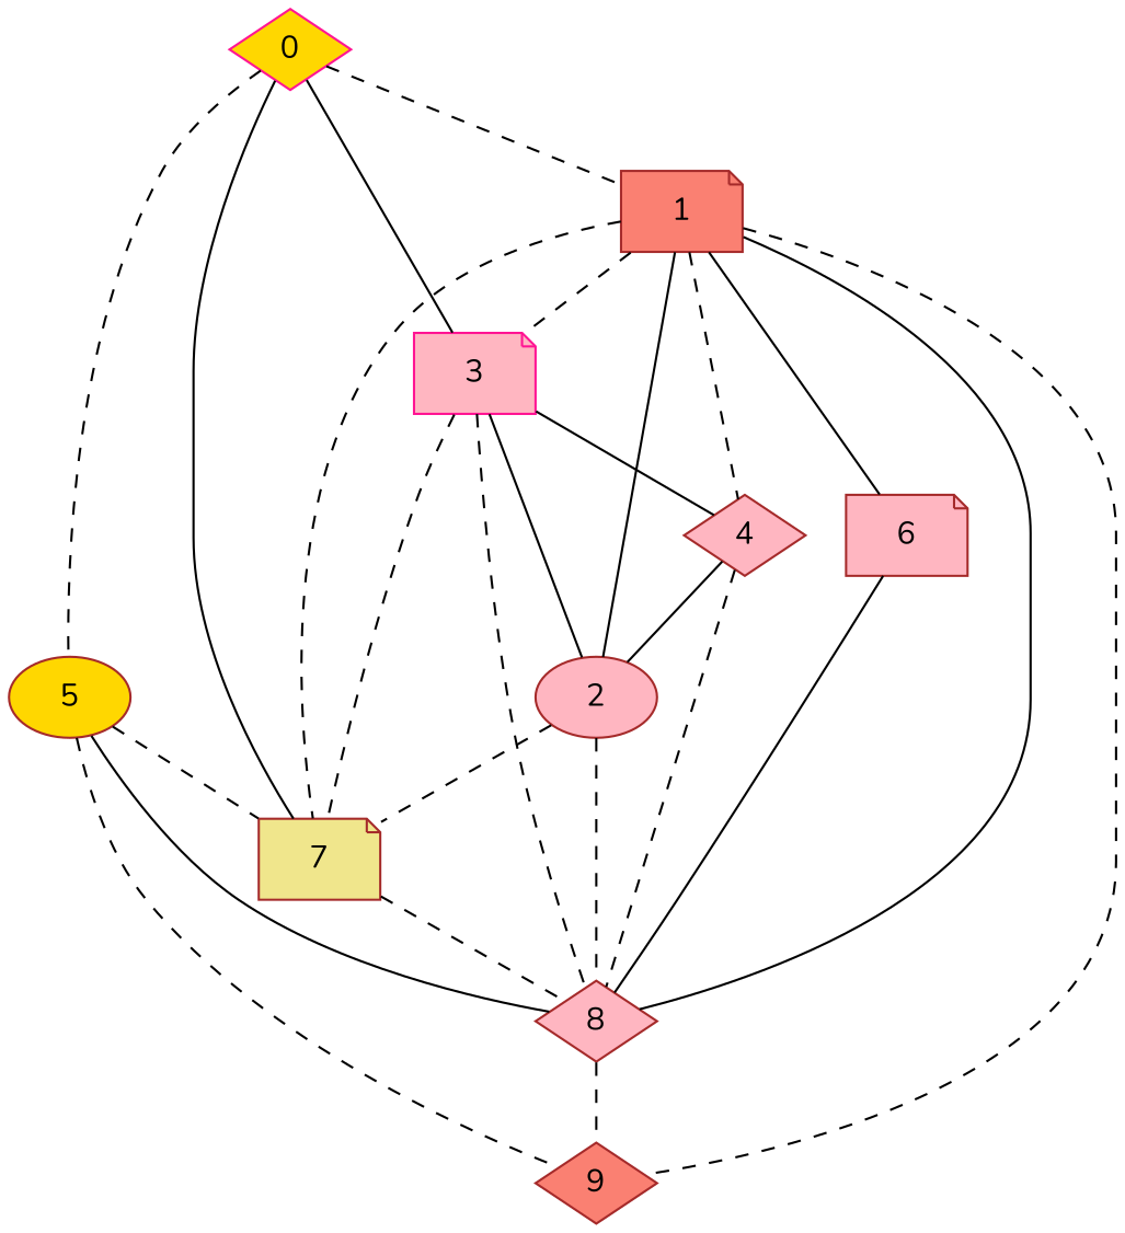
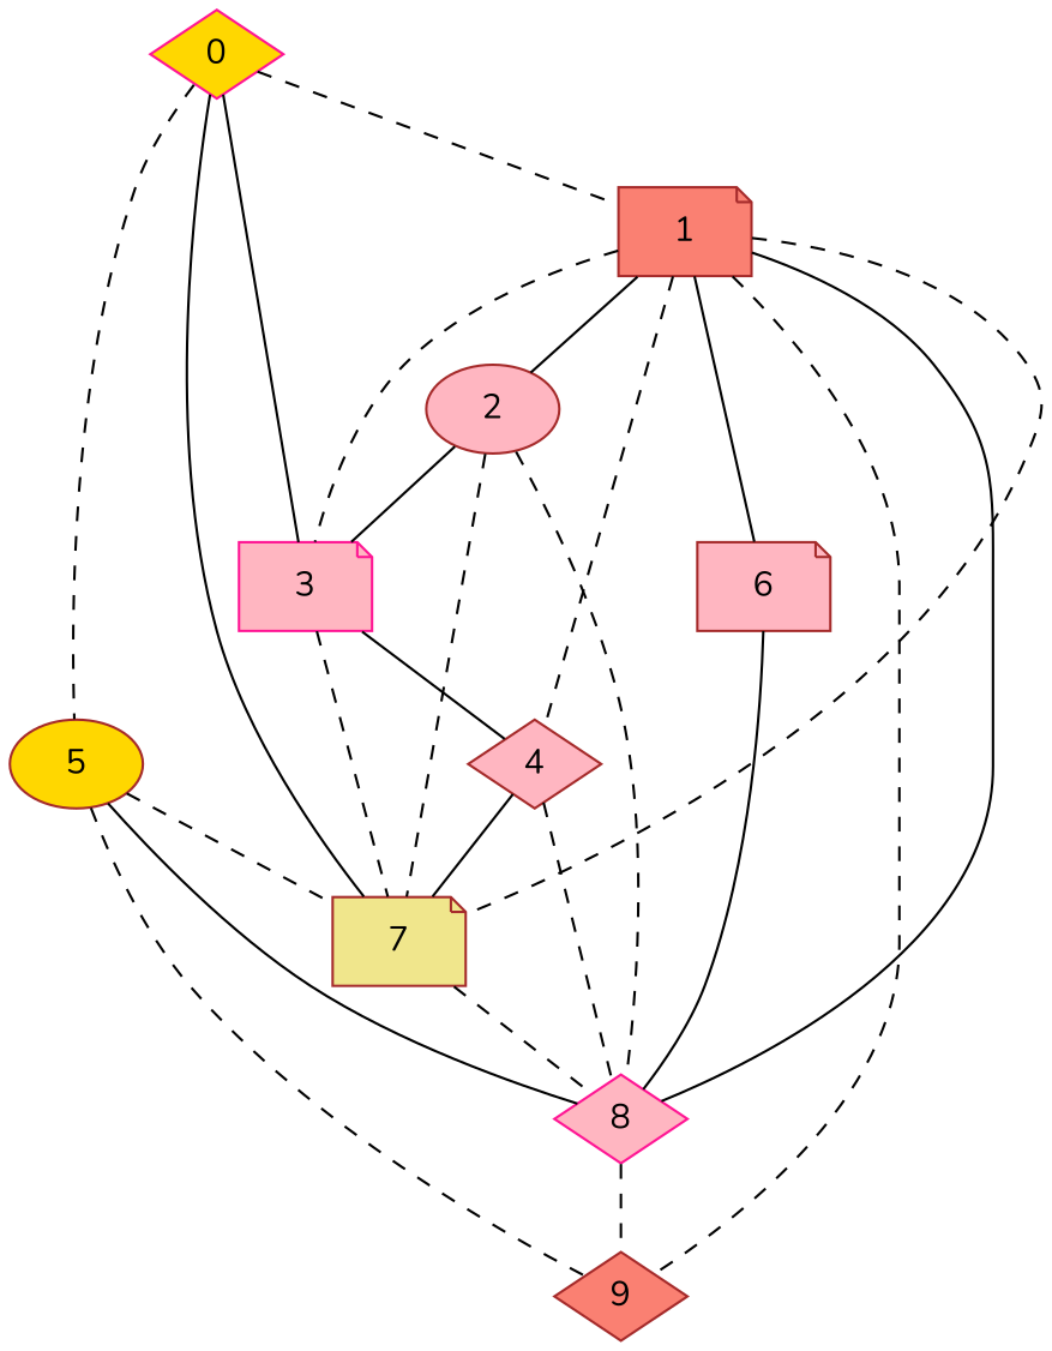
  graph {
    fontname=Nunito
    node [color=brown fillcolor=lightpink fontname=Nunito shape=diamond style=filled]
    edge [fontname=Nunito style=dashed]
    0 [color=deeppink fillcolor=gold height=0.5 width=0.75]
    1 [fillcolor=salmon height=0.5 shape=note width=0.75]
    3 [color=deeppink height=0.5 shape=note width=0.75]
    5 [fillcolor=gold height=0.5 shape=ellipse width=0.75]
    7 [fillcolor=khaki height=0.5 shape=note width=0.75]
    2 [height=0.5 shape=ellipse width=0.75]
    4 [height=0.5 width=0.75]
    6 [height=0.5 shape=note width=0.75]
-   8 [height=0.5 width=0.75]
+   8 [color=deeppink height=0.5 width=0.75]
    9 [fillcolor=salmon height=0.5 width=0.75]
    0 -- 1
    0 -- 3 [style=solid]
    0 -- 5
    0 -- 7 [style=solid]
    1 -- 3
    1 -- 7
    1 -- 2 [style=solid]
    1 -- 4
    1 -- 6 [style=solid]
    1 -- 8 [style=solid]
    1 -- 9
    3 -- 7
    3 -- 4 [style=solid]
-   3 -- 8
    5 -- 7
    5 -- 8 [style=solid]
    5 -- 9
    7 -- 8
    2 -- 3 [style=solid]
    2 -- 7
    2 -- 8
-   4 -- 2 [style=solid]
+   4 -- 7 [style=solid]
    4 -- 8
    6 -- 8 [style=solid]
    8 -- 9
  }
